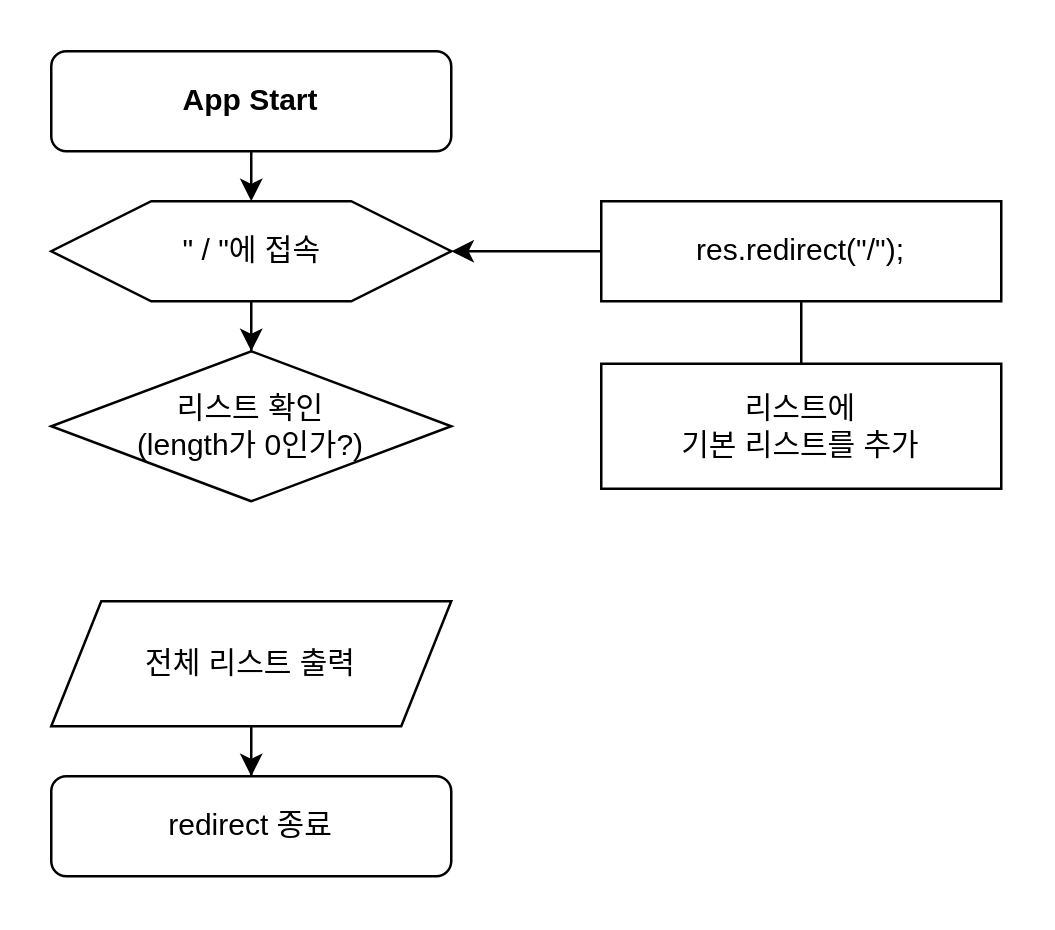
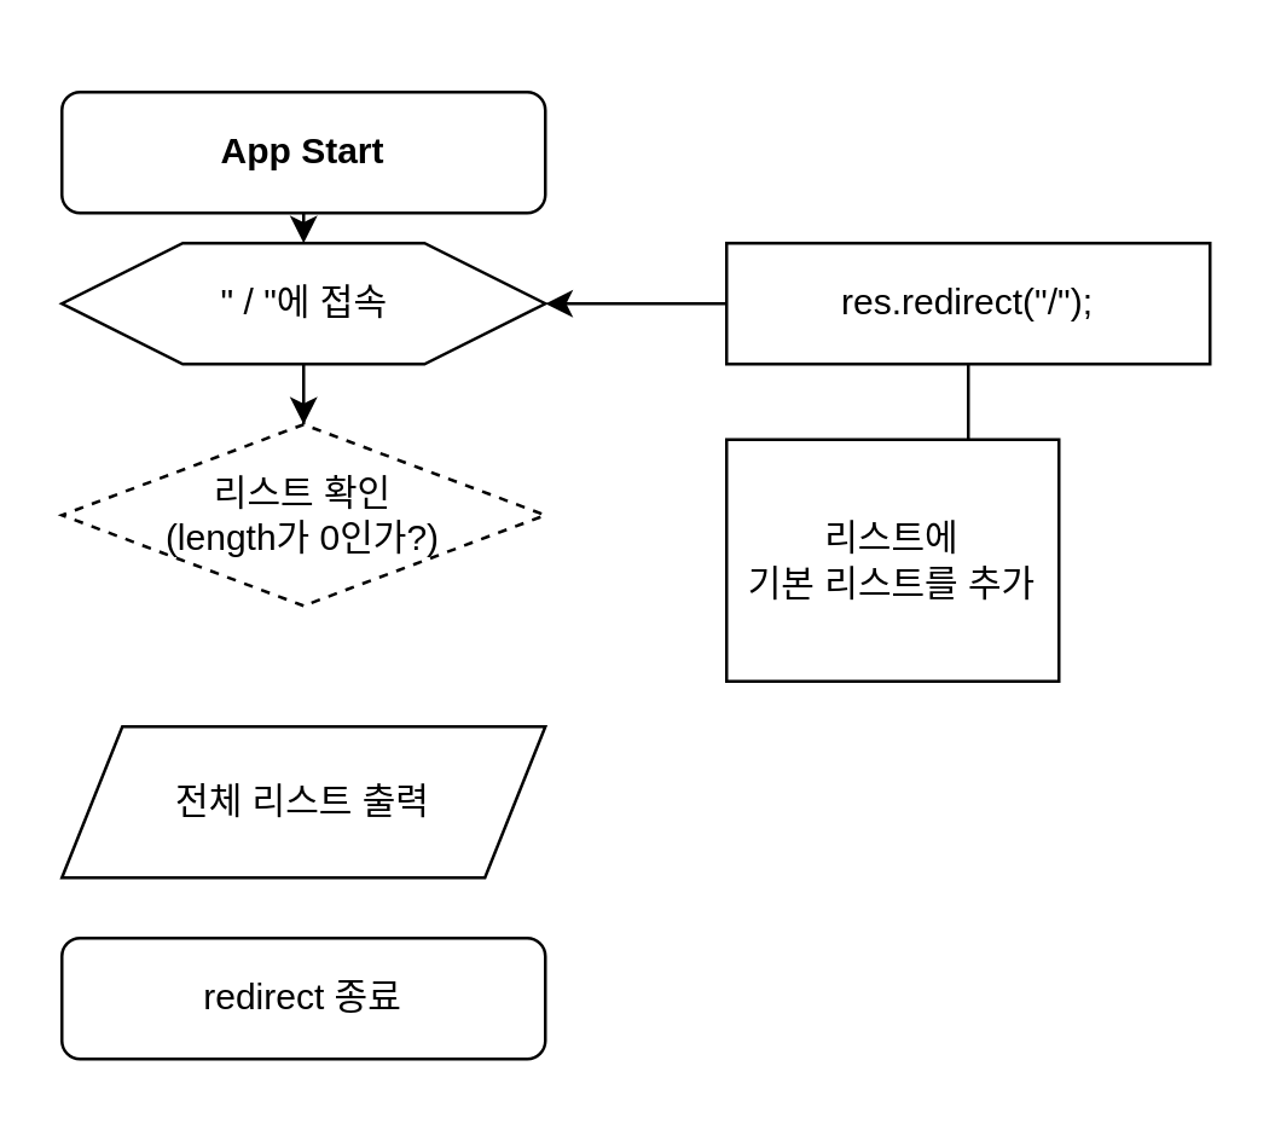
  <mxCell id="0" />
  <mxCell id="1" parent="0" />
  <mxCell id="2" style="edgeStyle=orthogonalEdgeStyle;rounded=0;orthogonalLoop=1;jettySize=auto;html=1;exitX=0.5;exitY=1;exitDx=0;exitDy=0;entryX=0.5;entryY=0;entryDx=0;entryDy=0;" edge="1" parent="1" source="3" target="5"><mxGeometry relative="1" as="geometry" /></mxCell>
- <mxCell id="3" value="&lt;b&gt;App Start&lt;/b&gt;" style="rounded=1;whiteSpace=wrap;html=1;" vertex="1" parent="1"><mxGeometry x="20" y="20" width="160" height="40" as="geometry" /></mxCell>
+ <mxCell id="3" value="&lt;b&gt;App Start&lt;/b&gt;" style="rounded=1;whiteSpace=wrap;html=1;" vertex="1" parent="1"><mxGeometry x="20" y="30" width="160" height="40" as="geometry" /></mxCell>
  <mxCell id="4" style="edgeStyle=orthogonalEdgeStyle;rounded=0;orthogonalLoop=1;jettySize=auto;html=1;entryX=0.5;entryY=1;entryDx=0;entryDy=0;" edge="1" parent="1" source="5" target="6"><mxGeometry relative="1" as="geometry" /></mxCell>
  <mxCell id="5" value="&quot; / &quot;에 접속" style="shape=hexagon;perimeter=hexagonPerimeter2;html=1;" vertex="1" parent="1"><mxGeometry x="20" y="80" width="160" height="40" as="geometry" /></mxCell>
- <mxCell id="6" value="리스트 확인&lt;br&gt;(length가 0인가?)" style="rhombus;whiteSpace=wrap;html=1;fixedSize=1;direction=west;" vertex="1" parent="1"><mxGeometry x="20" y="140" width="160" height="60" as="geometry" /></mxCell>
+ <mxCell id="6" value="리스트 확인&lt;br&gt;(length가 0인가?)" style="rhombus;whiteSpace=wrap;html=1;fixedSize=1;direction=west;dashed=1;" vertex="1" parent="1"><mxGeometry x="20" y="140" width="160" height="60" as="geometry" /></mxCell>
  <mxCell id="7" style="edgeStyle=orthogonalEdgeStyle;rounded=0;orthogonalLoop=1;jettySize=auto;html=1;entryX=1;entryY=0.5;entryDx=0;entryDy=0;" edge="1" parent="1" source="8" target="5"><mxGeometry relative="1" as="geometry"><mxPoint x="200" y="90" as="targetPoint" /><Array as="points"><mxPoint x="320" y="100" /></Array></mxGeometry></mxCell>
- <mxCell id="8" value="리스트에&lt;br&gt;기본 리스트를 추가" style="rounded=0;whiteSpace=wrap;html=1;" vertex="1" parent="1"><mxGeometry x="240" y="145" width="160" height="50" as="geometry" /></mxCell>
+ <mxCell id="8" value="리스트에&lt;br&gt;기본 리스트를 추가" style="rounded=0;whiteSpace=wrap;html=1;" vertex="1" parent="1"><mxGeometry x="240" y="145" width="110" height="80" as="geometry" /></mxCell>
  <mxCell id="9" value="redirect 종료" style="rounded=1;whiteSpace=wrap;html=1;" vertex="1" parent="1"><mxGeometry x="20" y="310" width="160" height="40" as="geometry" /></mxCell>
  <mxCell id="10" value="res.redirect(&quot;/&quot;);" style="rounded=0;whiteSpace=wrap;html=1;" vertex="1" parent="1"><mxGeometry x="240" y="80" width="160" height="40" as="geometry" /></mxCell>
- <mxCell id="11" value="" style="edgeStyle=orthogonalEdgeStyle;rounded=0;orthogonalLoop=1;jettySize=auto;html=1;" edge="1" parent="1" source="12" target="9"><mxGeometry relative="1" as="geometry" /></mxCell>
  <mxCell id="12" value="전체 리스트 출력" style="shape=parallelogram;perimeter=parallelogramPerimeter;whiteSpace=wrap;html=1;fixedSize=1;rounded=0;" vertex="1" parent="1"><mxGeometry x="20" y="240" width="160" height="50" as="geometry" /></mxCell>
